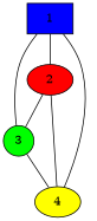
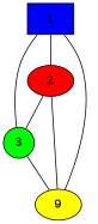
  strict graph {
    node [shape=ellipse style=filled]
    1 [fillcolor=blue shape=box]
    2 [fillcolor=red]
    3 [fillcolor=green shape=circle]
-   4 [fillcolor=yellow]
+   4 [fillcolor=yellow label=9]
    1 -- 2
    1 -- 3
    1 -- 4
    2 -- 3
    2 -- 4
    3 -- 4
  }
